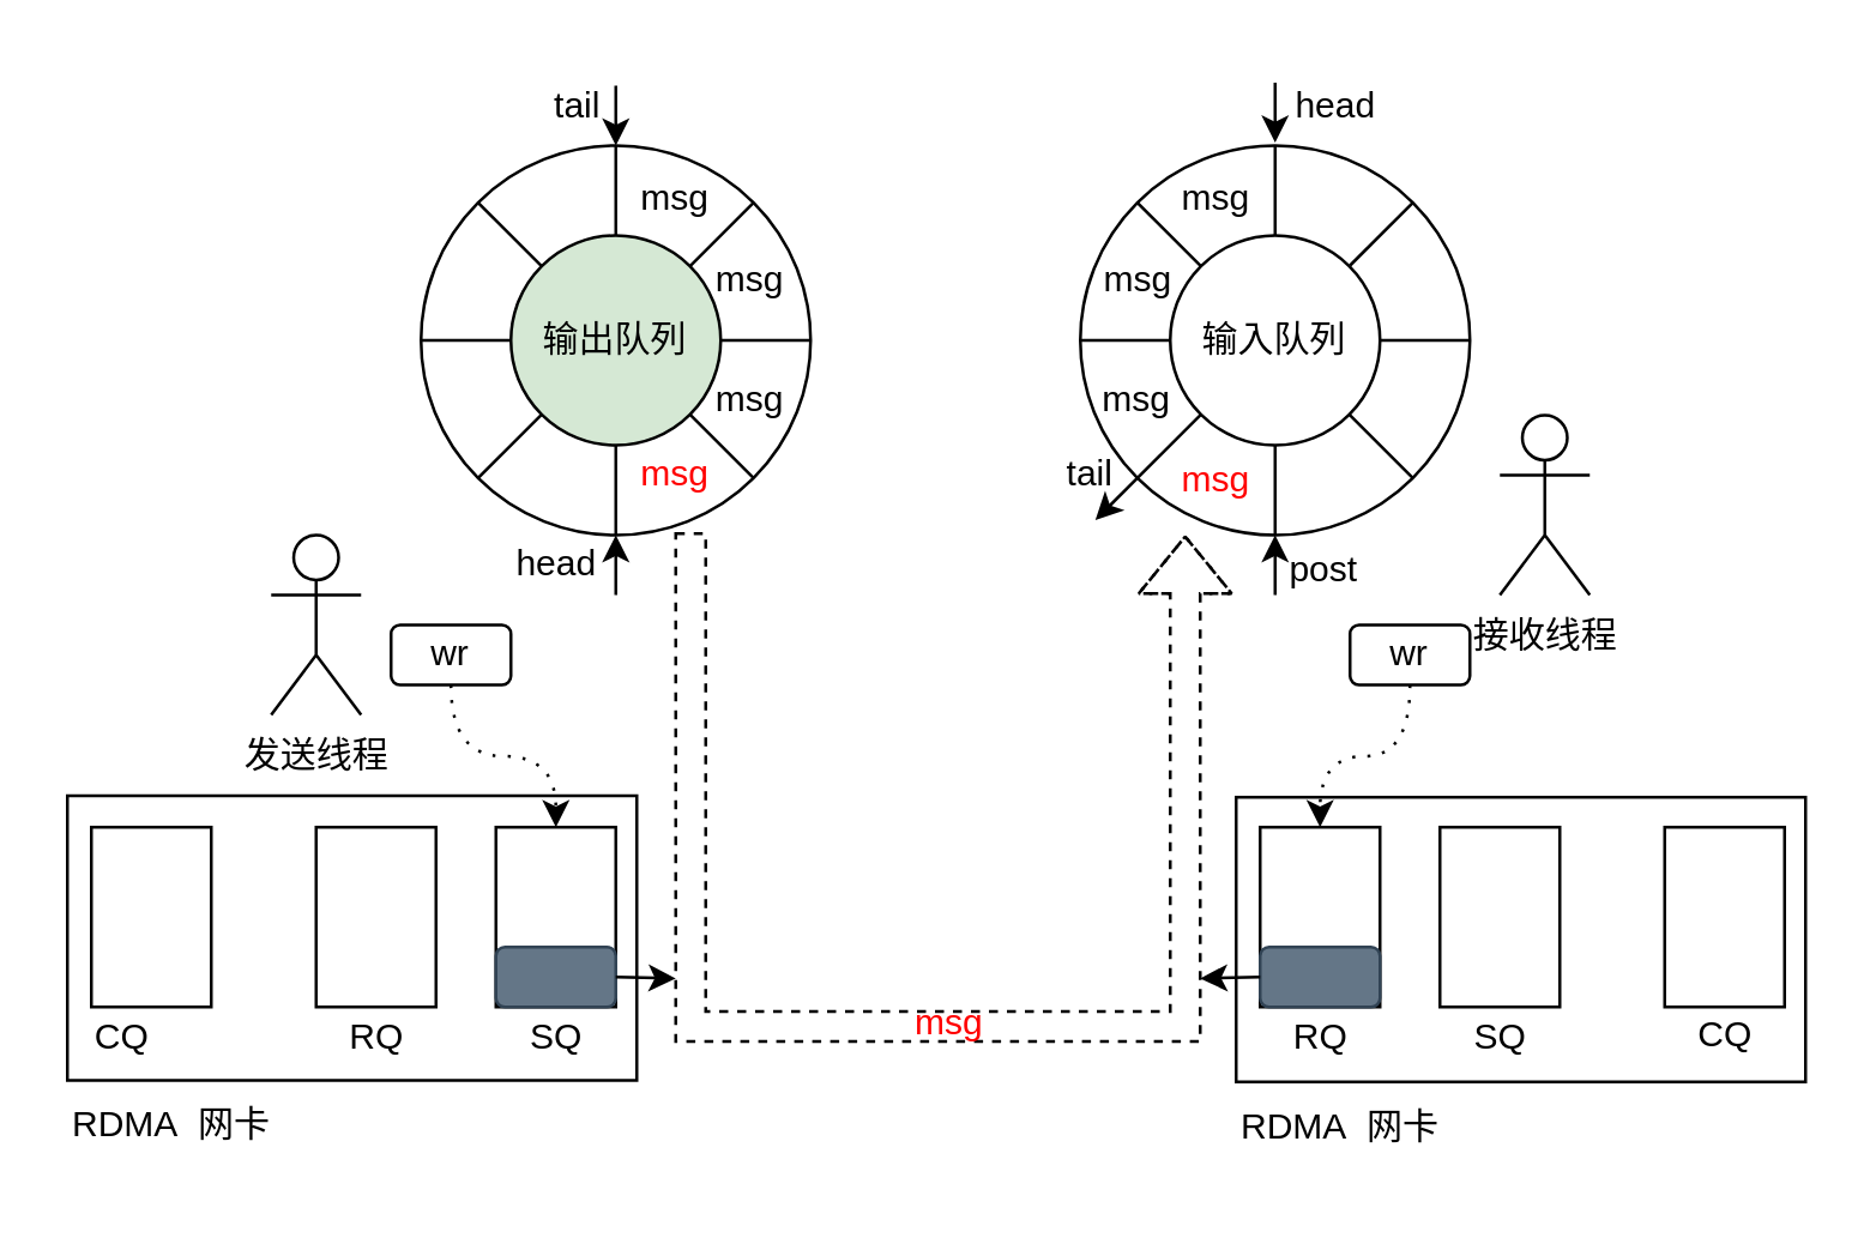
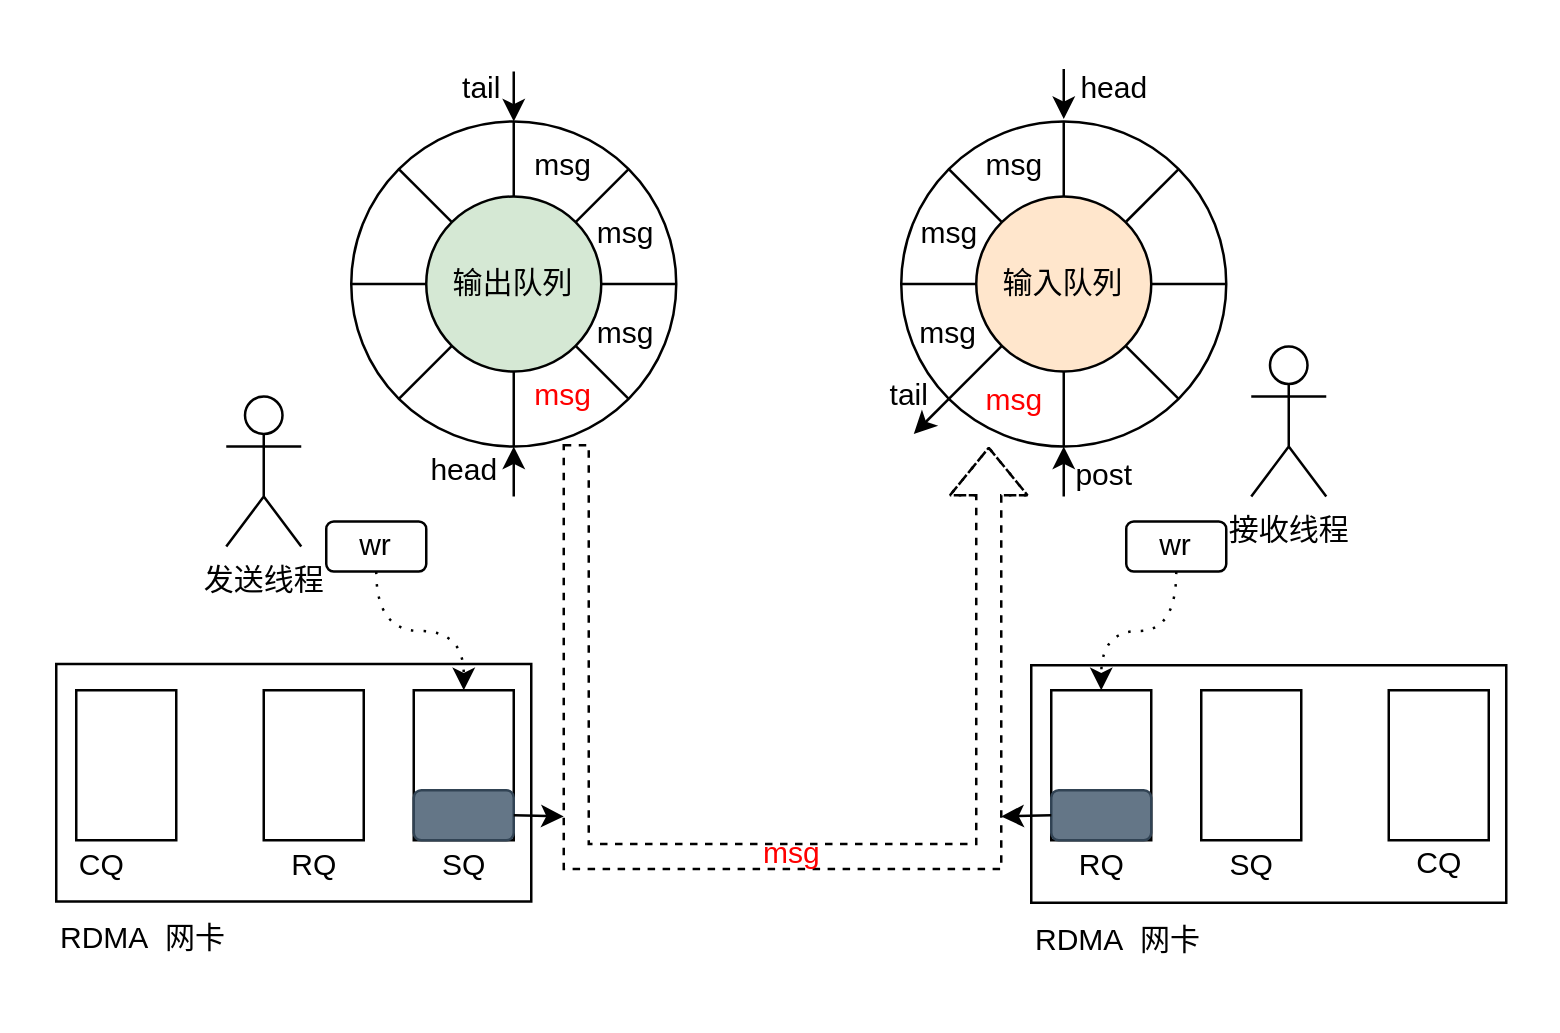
  <mxCell id="0" />
  <mxCell id="1" parent="0" />
  <mxCell id="2" value="" style="rounded=0;whiteSpace=wrap;html=1;" vertex="1" parent="1"><mxGeometry x="22" y="265" width="190" height="95" as="geometry" /></mxCell>
  <mxCell id="3" value="" style="rounded=0;whiteSpace=wrap;html=1;" vertex="1" parent="1"><mxGeometry x="412" y="265.5" width="190" height="95" as="geometry" /></mxCell>
  <mxCell id="4" value="" style="ellipse;whiteSpace=wrap;html=1;aspect=fixed;" parent="1" vertex="1"><mxGeometry x="140" y="48" width="130" height="130" as="geometry" /></mxCell>
  <mxCell id="5" value="输出队列" style="ellipse;whiteSpace=wrap;html=1;aspect=fixed;fillColor=#d5e8d4;" parent="1" vertex="1"><mxGeometry x="170" y="78" width="70" height="70" as="geometry" /></mxCell>
  <mxCell id="6" value="" style="ellipse;whiteSpace=wrap;html=1;aspect=fixed;" parent="1" vertex="1"><mxGeometry x="360" y="48" width="130" height="130" as="geometry" /></mxCell>
- <mxCell id="7" value="输入队列" style="ellipse;whiteSpace=wrap;html=1;aspect=fixed;" parent="1" vertex="1"><mxGeometry x="390" y="78" width="70" height="70" as="geometry" /></mxCell>
+ <mxCell id="7" value="输入队列" style="ellipse;whiteSpace=wrap;html=1;aspect=fixed;fillColor=#ffe6cc;" parent="1" vertex="1"><mxGeometry x="390" y="78" width="70" height="70" as="geometry" /></mxCell>
  <mxCell id="8" value="" style="endArrow=none;html=1;rounded=0;exitX=0.5;exitY=1;exitDx=0;exitDy=0;entryX=0.5;entryY=1;entryDx=0;entryDy=0;" parent="1" source="4" target="5" edge="1"><mxGeometry width="50" height="50" relative="1" as="geometry"><mxPoint x="160" y="158" as="sourcePoint" /><mxPoint x="210" y="108" as="targetPoint" /></mxGeometry></mxCell>
  <mxCell id="9" value="" style="endArrow=none;html=1;rounded=0;entryX=1;entryY=1;entryDx=0;entryDy=0;exitX=1;exitY=1;exitDx=0;exitDy=0;" parent="1" source="5" target="4" edge="1"><mxGeometry width="50" height="50" relative="1" as="geometry"><mxPoint x="220" y="288" as="sourcePoint" /><mxPoint x="270" y="238" as="targetPoint" /></mxGeometry></mxCell>
  <mxCell id="10" value="" style="rounded=0;whiteSpace=wrap;html=1;" parent="1" vertex="1"><mxGeometry x="105" y="275.5" width="40" height="60" as="geometry" /></mxCell>
  <mxCell id="11" value="" style="rounded=0;whiteSpace=wrap;html=1;" parent="1" vertex="1"><mxGeometry x="165" y="275.5" width="40" height="60" as="geometry" /></mxCell>
  <mxCell id="12" value="" style="rounded=0;whiteSpace=wrap;html=1;" parent="1" vertex="1"><mxGeometry x="420" y="275.5" width="40" height="60" as="geometry" /></mxCell>
  <mxCell id="13" value="" style="rounded=0;whiteSpace=wrap;html=1;" parent="1" vertex="1"><mxGeometry x="480" y="275.5" width="40" height="60" as="geometry" /></mxCell>
  <mxCell id="14" value="SQ" style="text;html=1;align=center;verticalAlign=middle;resizable=0;points=[];autosize=1;strokeColor=none;fillColor=none;" parent="1" vertex="1"><mxGeometry x="165" y="330.5" width="40" height="30" as="geometry" /></mxCell>
  <mxCell id="15" value="RQ" style="text;html=1;align=center;verticalAlign=middle;resizable=0;points=[];autosize=1;strokeColor=none;fillColor=none;" parent="1" vertex="1"><mxGeometry x="105" y="330.5" width="40" height="30" as="geometry" /></mxCell>
  <mxCell id="16" value="SQ" style="text;html=1;align=center;verticalAlign=middle;resizable=0;points=[];autosize=1;strokeColor=none;fillColor=none;" parent="1" vertex="1"><mxGeometry x="480" y="330.5" width="40" height="30" as="geometry" /></mxCell>
  <mxCell id="17" value="RQ" style="text;html=1;align=center;verticalAlign=middle;resizable=0;points=[];autosize=1;strokeColor=none;fillColor=none;" parent="1" vertex="1"><mxGeometry x="420" y="330.5" width="40" height="30" as="geometry" /></mxCell>
  <mxCell id="18" value="" style="endArrow=none;html=1;rounded=0;exitX=1;exitY=0.5;exitDx=0;exitDy=0;entryX=1;entryY=0.5;entryDx=0;entryDy=0;" parent="1" source="4" target="5" edge="1"><mxGeometry width="50" height="50" relative="1" as="geometry"><mxPoint x="330" y="238" as="sourcePoint" /><mxPoint x="380" y="188" as="targetPoint" /></mxGeometry></mxCell>
  <mxCell id="19" value="" style="endArrow=none;html=1;rounded=0;entryX=0.5;entryY=1;entryDx=0;entryDy=0;exitX=0.5;exitY=1;exitDx=0;exitDy=0;" parent="1" source="7" target="6" edge="1"><mxGeometry width="50" height="50" relative="1" as="geometry"><mxPoint x="300" y="278" as="sourcePoint" /><mxPoint x="350" y="228" as="targetPoint" /></mxGeometry></mxCell>
  <mxCell id="20" value="" style="endArrow=none;html=1;rounded=0;entryX=1;entryY=1;entryDx=0;entryDy=0;exitX=1;exitY=1;exitDx=0;exitDy=0;" parent="1" source="6" target="7" edge="1"><mxGeometry width="50" height="50" relative="1" as="geometry"><mxPoint x="470" y="248" as="sourcePoint" /><mxPoint x="520" y="198" as="targetPoint" /></mxGeometry></mxCell>
  <mxCell id="21" value="" style="endArrow=none;html=1;rounded=0;entryX=1;entryY=0.5;entryDx=0;entryDy=0;exitX=1;exitY=0.5;exitDx=0;exitDy=0;" parent="1" source="7" target="6" edge="1"><mxGeometry width="50" height="50" relative="1" as="geometry"><mxPoint x="500" y="238" as="sourcePoint" /><mxPoint x="550" y="188" as="targetPoint" /></mxGeometry></mxCell>
  <mxCell id="22" value="" style="rounded=1;whiteSpace=wrap;html=1;fillColor=#647687;fontColor=#ffffff;strokeColor=#314354;" parent="1" vertex="1"><mxGeometry x="165" y="315.5" width="40" height="20" as="geometry" /></mxCell>
  <mxCell id="23" value="" style="rounded=1;whiteSpace=wrap;html=1;fillColor=#647687;fontColor=#ffffff;strokeColor=#314354;" parent="1" vertex="1"><mxGeometry x="420" y="315.5" width="40" height="20" as="geometry" /></mxCell>
  <mxCell id="24" value="" style="endArrow=none;html=1;rounded=0;exitX=1;exitY=0;exitDx=0;exitDy=0;entryX=1;entryY=0;entryDx=0;entryDy=0;" parent="1" source="5" target="4" edge="1"><mxGeometry width="50" height="50" relative="1" as="geometry"><mxPoint x="320" y="188" as="sourcePoint" /><mxPoint x="370" y="138" as="targetPoint" /></mxGeometry></mxCell>
  <mxCell id="25" value="" style="endArrow=none;html=1;rounded=0;entryX=0;entryY=1;entryDx=0;entryDy=0;exitX=0;exitY=1;exitDx=0;exitDy=0;" parent="1" source="5" target="4" edge="1"><mxGeometry width="50" height="50" relative="1" as="geometry"><mxPoint x="50" y="288" as="sourcePoint" /><mxPoint x="100" y="238" as="targetPoint" /></mxGeometry></mxCell>
  <mxCell id="26" value="" style="endArrow=none;html=1;rounded=0;entryX=0;entryY=0.5;entryDx=0;entryDy=0;exitX=0;exitY=0.5;exitDx=0;exitDy=0;" parent="1" source="5" target="4" edge="1"><mxGeometry width="50" height="50" relative="1" as="geometry"><mxPoint x="30" y="198" as="sourcePoint" /><mxPoint x="80" y="148" as="targetPoint" /></mxGeometry></mxCell>
  <mxCell id="27" value="" style="endArrow=none;html=1;rounded=0;entryX=0;entryY=0;entryDx=0;entryDy=0;exitX=0;exitY=0;exitDx=0;exitDy=0;" parent="1" source="5" target="4" edge="1"><mxGeometry width="50" height="50" relative="1" as="geometry"><mxPoint x="50" y="138" as="sourcePoint" /><mxPoint x="100" y="88" as="targetPoint" /></mxGeometry></mxCell>
  <mxCell id="28" value="" style="endArrow=none;html=1;rounded=0;entryX=0.5;entryY=0;entryDx=0;entryDy=0;exitX=0.5;exitY=0;exitDx=0;exitDy=0;" parent="1" source="5" target="4" edge="1"><mxGeometry width="50" height="50" relative="1" as="geometry"><mxPoint x="90" y="88" as="sourcePoint" /><mxPoint x="140" y="38" as="targetPoint" /></mxGeometry></mxCell>
  <mxCell id="29" value="" style="endArrow=none;html=1;rounded=0;entryX=0;entryY=1;entryDx=0;entryDy=0;exitX=0;exitY=1;exitDx=0;exitDy=0;" parent="1" source="7" target="6" edge="1"><mxGeometry width="50" height="50" relative="1" as="geometry"><mxPoint x="220" y="258" as="sourcePoint" /><mxPoint x="270" y="208" as="targetPoint" /></mxGeometry></mxCell>
  <mxCell id="30" value="" style="endArrow=none;html=1;rounded=0;entryX=0;entryY=0.5;entryDx=0;entryDy=0;exitX=0;exitY=0.5;exitDx=0;exitDy=0;" parent="1" source="6" target="7" edge="1"><mxGeometry width="50" height="50" relative="1" as="geometry"><mxPoint x="280" y="228" as="sourcePoint" /><mxPoint x="330" y="178" as="targetPoint" /></mxGeometry></mxCell>
  <mxCell id="31" value="" style="endArrow=none;html=1;rounded=0;entryX=0;entryY=0;entryDx=0;entryDy=0;exitX=0;exitY=0;exitDx=0;exitDy=0;" parent="1" source="7" target="6" edge="1"><mxGeometry width="50" height="50" relative="1" as="geometry"><mxPoint x="260" y="218" as="sourcePoint" /><mxPoint x="310" y="168" as="targetPoint" /></mxGeometry></mxCell>
  <mxCell id="32" value="" style="endArrow=none;html=1;rounded=0;entryX=0.5;entryY=0;entryDx=0;entryDy=0;exitX=0.5;exitY=0;exitDx=0;exitDy=0;" parent="1" source="7" target="6" edge="1"><mxGeometry width="50" height="50" relative="1" as="geometry"><mxPoint x="260" y="218" as="sourcePoint" /><mxPoint x="310" y="168" as="targetPoint" /></mxGeometry></mxCell>
  <mxCell id="33" value="" style="endArrow=none;html=1;rounded=0;entryX=1;entryY=0;entryDx=0;entryDy=0;" parent="1" target="6" edge="1"><mxGeometry width="50" height="50" relative="1" as="geometry"><mxPoint x="450" y="88" as="sourcePoint" /><mxPoint x="330" y="218" as="targetPoint" /></mxGeometry></mxCell>
- <mxCell id="34" value="发送线程" style="shape=umlActor;verticalLabelPosition=bottom;verticalAlign=top;html=1;outlineConnect=0;" parent="1" vertex="1"><mxGeometry x="90" y="178" width="30" height="60" as="geometry" /></mxCell>
+ <mxCell id="34" value="发送线程" style="shape=umlActor;verticalLabelPosition=bottom;verticalAlign=top;html=1;outlineConnect=0;" parent="1" vertex="1"><mxGeometry x="90" y="158" width="30" height="60" as="geometry" /></mxCell>
  <mxCell id="35" value="接收线程" style="shape=umlActor;verticalLabelPosition=bottom;verticalAlign=top;html=1;outlineConnect=0;" parent="1" vertex="1"><mxGeometry x="500" y="138" width="30" height="60" as="geometry" /></mxCell>
  <mxCell id="36" value="" style="rounded=0;whiteSpace=wrap;html=1;" vertex="1" parent="1"><mxGeometry x="30" y="275.5" width="40" height="60" as="geometry" /></mxCell>
  <mxCell id="37" value="" style="rounded=0;whiteSpace=wrap;html=1;" vertex="1" parent="1"><mxGeometry x="555" y="275.5" width="40" height="60" as="geometry" /></mxCell>
  <mxCell id="38" value="wr" style="rounded=1;whiteSpace=wrap;html=1;" vertex="1" parent="1"><mxGeometry x="130" y="208" width="40" height="20" as="geometry" /></mxCell>
  <mxCell id="39" value="CQ" style="text;html=1;align=center;verticalAlign=middle;resizable=0;points=[];autosize=1;strokeColor=none;fillColor=none;" vertex="1" parent="1"><mxGeometry x="20" y="330.5" width="40" height="30" as="geometry" /></mxCell>
  <mxCell id="40" value="CQ" style="text;html=1;align=center;verticalAlign=middle;resizable=0;points=[];autosize=1;strokeColor=none;fillColor=none;" vertex="1" parent="1"><mxGeometry x="555" y="330" width="40" height="30" as="geometry" /></mxCell>
  <mxCell id="41" value="RDMA&amp;nbsp; 网卡" style="text;html=1;align=center;verticalAlign=middle;whiteSpace=wrap;rounded=0;" vertex="1" parent="1"><mxGeometry x="22" y="360" width="70" height="30" as="geometry" /></mxCell>
  <mxCell id="42" value="RDMA&amp;nbsp; 网卡" style="text;html=1;align=center;verticalAlign=middle;whiteSpace=wrap;rounded=0;" vertex="1" parent="1"><mxGeometry x="412" y="360.5" width="70" height="30" as="geometry" /></mxCell>
  <mxCell id="43" value="wr" style="rounded=1;whiteSpace=wrap;html=1;" vertex="1" parent="1"><mxGeometry x="450" y="208" width="40" height="20" as="geometry" /></mxCell>
  <mxCell id="44" value="" style="endArrow=classic;html=1;rounded=0;entryX=0.5;entryY=0;entryDx=0;entryDy=0;" edge="1" parent="1" target="4"><mxGeometry width="50" height="50" relative="1" as="geometry"><mxPoint x="205" y="28" as="sourcePoint" /><mxPoint x="205" y="18" as="targetPoint" /></mxGeometry></mxCell>
  <mxCell id="45" value="tail" style="text;html=1;align=center;verticalAlign=middle;resizable=0;points=[];autosize=1;strokeColor=none;fillColor=none;" vertex="1" parent="1"><mxGeometry x="172" y="20" width="40" height="30" as="geometry" /></mxCell>
  <mxCell id="46" value="" style="endArrow=classic;html=1;rounded=0;" edge="1" parent="1"><mxGeometry width="50" height="50" relative="1" as="geometry"><mxPoint x="205" y="198" as="sourcePoint" /><mxPoint x="205" y="178" as="targetPoint" /></mxGeometry></mxCell>
  <mxCell id="47" value="head" style="text;html=1;align=center;verticalAlign=middle;resizable=0;points=[];autosize=1;strokeColor=none;fillColor=none;" vertex="1" parent="1"><mxGeometry x="160" y="173" width="50" height="30" as="geometry" /></mxCell>
  <mxCell id="48" value="" style="endArrow=classic;html=1;rounded=0;" edge="1" parent="1"><mxGeometry width="50" height="50" relative="1" as="geometry"><mxPoint x="425" y="27" as="sourcePoint" /><mxPoint x="425" y="47" as="targetPoint" /></mxGeometry></mxCell>
  <mxCell id="49" value="&lt;font style=&quot;color: rgb(255, 0, 0);&quot;&gt;msg&lt;/font&gt;" style="text;html=1;align=center;verticalAlign=middle;whiteSpace=wrap;rounded=0;" vertex="1" parent="1"><mxGeometry x="195" y="143" width="60" height="30" as="geometry" /></mxCell>
  <mxCell id="50" value="head" style="text;html=1;align=center;verticalAlign=middle;resizable=0;points=[];autosize=1;strokeColor=none;fillColor=none;" vertex="1" parent="1"><mxGeometry x="420" y="20" width="50" height="30" as="geometry" /></mxCell>
  <mxCell id="51" value="msg" style="text;html=1;align=center;verticalAlign=middle;whiteSpace=wrap;rounded=0;" vertex="1" parent="1"><mxGeometry x="220" y="118" width="60" height="30" as="geometry" /></mxCell>
  <mxCell id="52" value="msg" style="text;html=1;align=center;verticalAlign=middle;whiteSpace=wrap;rounded=0;" vertex="1" parent="1"><mxGeometry x="220" y="78" width="60" height="30" as="geometry" /></mxCell>
  <mxCell id="53" value="msg" style="text;html=1;align=center;verticalAlign=middle;whiteSpace=wrap;rounded=0;" vertex="1" parent="1"><mxGeometry x="195" y="51" width="60" height="30" as="geometry" /></mxCell>
  <mxCell id="54" value="" style="endArrow=classic;html=1;rounded=0;" edge="1" parent="1"><mxGeometry width="50" height="50" relative="1" as="geometry"><mxPoint x="425" y="198" as="sourcePoint" /><mxPoint x="425" y="178" as="targetPoint" /></mxGeometry></mxCell>
  <mxCell id="55" value="post" style="text;html=1;align=center;verticalAlign=middle;resizable=0;points=[];autosize=1;strokeColor=none;fillColor=none;" vertex="1" parent="1"><mxGeometry x="416" y="175" width="50" height="30" as="geometry" /></mxCell>
  <mxCell id="56" value="msg" style="text;html=1;align=center;verticalAlign=middle;resizable=0;points=[];autosize=1;strokeColor=none;fillColor=none;" vertex="1" parent="1"><mxGeometry x="380" y="51" width="50" height="30" as="geometry" /></mxCell>
  <mxCell id="57" value="msg" style="text;html=1;align=center;verticalAlign=middle;resizable=0;points=[];autosize=1;strokeColor=none;fillColor=none;" vertex="1" parent="1"><mxGeometry x="354" y="78" width="50" height="30" as="geometry" /></mxCell>
  <mxCell id="58" value="" style="endArrow=classic;html=1;rounded=0;exitX=0.5;exitY=1;exitDx=0;exitDy=0;entryX=0.5;entryY=0;entryDx=0;entryDy=0;edgeStyle=orthogonalEdgeStyle;curved=1;dashed=1;dashPattern=1 4;" edge="1" parent="1" source="38" target="11"><mxGeometry width="50" height="50" relative="1" as="geometry"><mxPoint x="260" y="268" as="sourcePoint" /><mxPoint x="310" y="218" as="targetPoint" /></mxGeometry></mxCell>
  <mxCell id="59" value="" style="endArrow=classic;html=1;rounded=0;exitX=0.5;exitY=1;exitDx=0;exitDy=0;entryX=0.5;entryY=0;entryDx=0;entryDy=0;edgeStyle=orthogonalEdgeStyle;curved=1;dashed=1;dashPattern=1 4;" edge="1" parent="1" source="43" target="12"><mxGeometry width="50" height="50" relative="1" as="geometry"><mxPoint x="260" y="298" as="sourcePoint" /><mxPoint x="310" y="248" as="targetPoint" /></mxGeometry></mxCell>
  <mxCell id="60" value="" style="shape=flexArrow;endArrow=classic;html=1;rounded=0;exitX=0.5;exitY=1;exitDx=0;exitDy=0;dashed=1;" edge="1" parent="1"><mxGeometry width="50" height="50" relative="1" as="geometry"><mxPoint x="230" y="177" as="sourcePoint" /><mxPoint x="395" y="178" as="targetPoint" /><Array as="points"><mxPoint x="230" y="342" /><mxPoint x="395" y="342" /></Array></mxGeometry></mxCell>
  <mxCell id="61" value="msg" style="text;html=1;align=center;verticalAlign=middle;whiteSpace=wrap;rounded=0;" vertex="1" parent="1"><mxGeometry x="349" y="118" width="60" height="30" as="geometry" /></mxCell>
  <mxCell id="62" value="&lt;font style=&quot;color: rgb(255, 0, 0);&quot;&gt;msg&lt;/font&gt;" style="text;html=1;align=center;verticalAlign=middle;resizable=0;points=[];autosize=1;strokeColor=none;fillColor=none;" vertex="1" parent="1"><mxGeometry x="380" y="145" width="50" height="30" as="geometry" /></mxCell>
  <mxCell id="63" value="&lt;font style=&quot;color: rgb(255, 0, 0);&quot;&gt;msg&lt;/font&gt;" style="text;html=1;align=center;verticalAlign=middle;resizable=0;points=[];autosize=1;strokeColor=none;fillColor=none;" vertex="1" parent="1"><mxGeometry x="291" y="325.5" width="50" height="30" as="geometry" /></mxCell>
  <mxCell id="64" value="" style="endArrow=classic;html=1;rounded=0;exitX=0;exitY=1;exitDx=0;exitDy=0;entryX=1;entryY=0;entryDx=0;entryDy=0;" edge="1" parent="1" source="6"><mxGeometry width="50" height="50" relative="1" as="geometry"><mxPoint x="280" y="218" as="sourcePoint" /><mxPoint x="365" y="173" as="targetPoint" /></mxGeometry></mxCell>
  <mxCell id="65" value="tail" style="text;html=1;align=center;verticalAlign=middle;resizable=0;points=[];autosize=1;strokeColor=none;fillColor=none;" vertex="1" parent="1"><mxGeometry x="343" y="143" width="40" height="30" as="geometry" /></mxCell>
  <mxCell id="66" value="" style="endArrow=classic;html=1;rounded=0;exitX=1;exitY=0.5;exitDx=0;exitDy=0;" edge="1" parent="1" source="22"><mxGeometry width="50" height="50" relative="1" as="geometry"><mxPoint x="200" y="438" as="sourcePoint" /><mxPoint x="225" y="326" as="targetPoint" /></mxGeometry></mxCell>
  <mxCell id="67" value="" style="endArrow=classic;html=1;rounded=0;exitX=0;exitY=0.5;exitDx=0;exitDy=0;" edge="1" parent="1" source="23"><mxGeometry width="50" height="50" relative="1" as="geometry"><mxPoint x="320" y="448" as="sourcePoint" /><mxPoint x="400" y="326" as="targetPoint" /></mxGeometry></mxCell>
